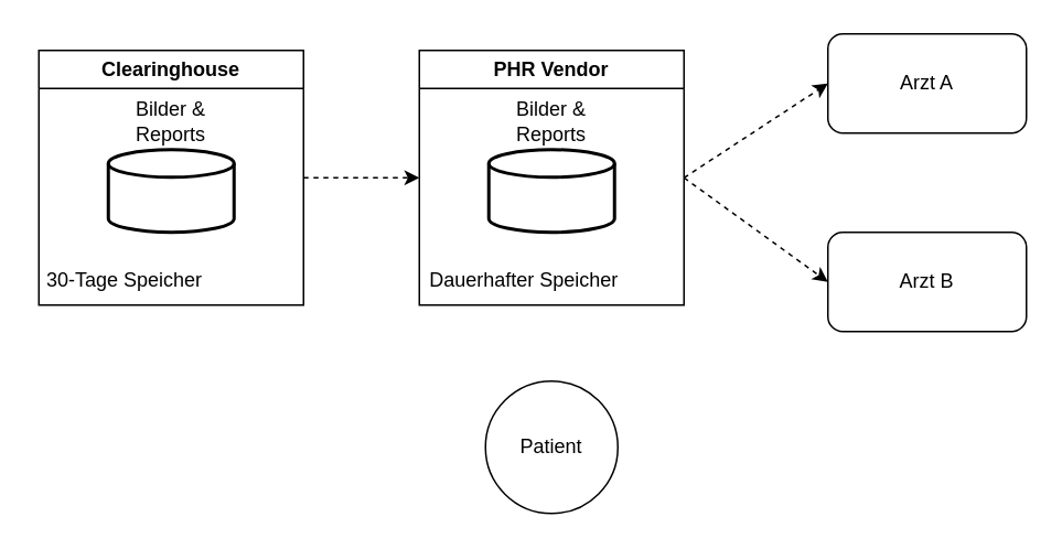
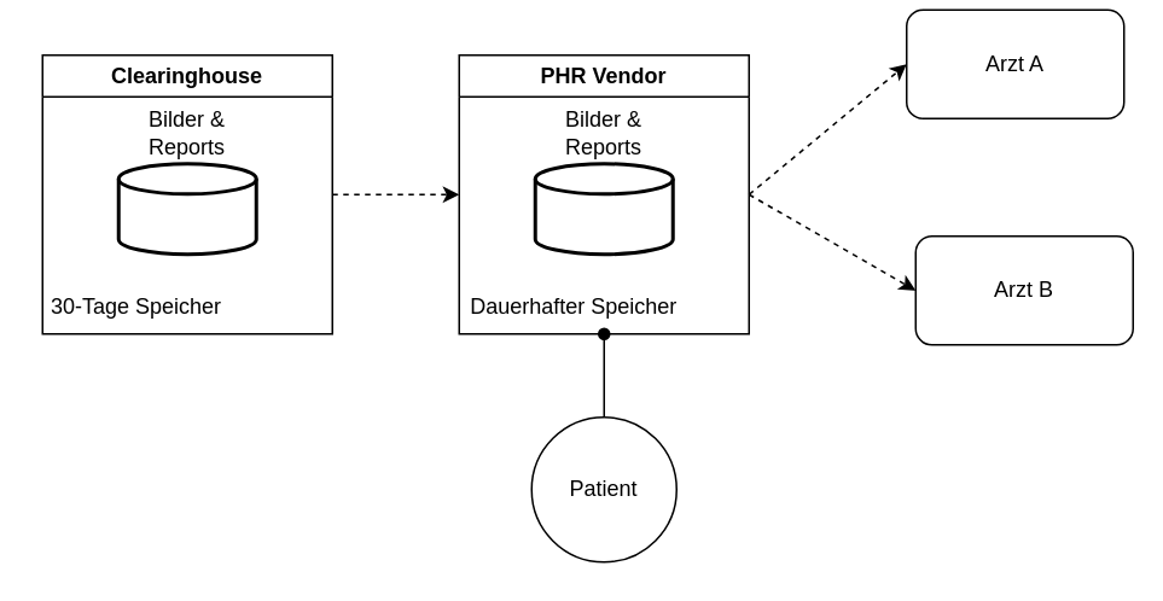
  <mxCell id="0" />
  <mxCell id="1" parent="0" />
  <mxCell id="2" style="edgeStyle=none;html=1;exitX=1;exitY=0.5;exitDx=0;exitDy=0;entryX=0;entryY=0.5;entryDx=0;entryDy=0;dashed=1;" edge="1" parent="1" source="3" target="8"><mxGeometry relative="1" as="geometry" /></mxCell>
  <mxCell id="3" value="Clearinghouse" style="swimlane;whiteSpace=wrap;html=1;" vertex="1" parent="1"><mxGeometry x="23" y="30" width="160" height="154" as="geometry" /></mxCell>
  <mxCell id="4" value="Bilder &amp;amp; Reports" style="strokeWidth=2;html=1;shape=mxgraph.flowchart.database;whiteSpace=wrap;labelPosition=center;verticalLabelPosition=top;align=center;verticalAlign=bottom;" vertex="1" parent="3"><mxGeometry x="42" y="60" width="76" height="50" as="geometry" /></mxCell>
  <mxCell id="5" value="30-Tage Speicher" style="text;html=1;strokeColor=none;fillColor=none;align=center;verticalAlign=middle;whiteSpace=wrap;rounded=0;" vertex="1" parent="3"><mxGeometry x="-3" y="124" width="110" height="30" as="geometry" /></mxCell>
  <mxCell id="6" style="edgeStyle=none;html=1;exitX=1;exitY=0.5;exitDx=0;exitDy=0;entryX=0;entryY=0.5;entryDx=0;entryDy=0;dashed=1;" edge="1" parent="1" source="8" target="12"><mxGeometry relative="1" as="geometry" /></mxCell>
  <mxCell id="7" style="edgeStyle=none;html=1;exitX=1;exitY=0.5;exitDx=0;exitDy=0;entryX=0;entryY=0.5;entryDx=0;entryDy=0;dashed=1;" edge="1" parent="1" source="8" target="13"><mxGeometry relative="1" as="geometry" /></mxCell>
  <mxCell id="8" value="PHR Vendor" style="swimlane;whiteSpace=wrap;html=1;" vertex="1" parent="1"><mxGeometry x="253" y="30" width="160" height="154" as="geometry" /></mxCell>
  <mxCell id="9" value="Bilder &amp;amp; Reports" style="strokeWidth=2;html=1;shape=mxgraph.flowchart.database;whiteSpace=wrap;labelPosition=center;verticalLabelPosition=top;align=center;verticalAlign=bottom;" vertex="1" parent="8"><mxGeometry x="42" y="60" width="76" height="50" as="geometry" /></mxCell>
  <mxCell id="10" value="Dauerhafter Speicher" style="text;html=1;strokeColor=none;fillColor=none;align=center;verticalAlign=middle;whiteSpace=wrap;rounded=0;" vertex="1" parent="8"><mxGeometry x="-3" y="124" width="133" height="30" as="geometry" /></mxCell>
  <mxCell id="11" value="" style="endArrow=block;html=1;endFill=1;startArrow=none;startFill=1;edgeStyle=elbowEdgeStyle;elbow=vertical;exitX=0.5;exitY=1;exitDx=0;exitDy=0;" edge="1" parent="1" source="15"><mxGeometry width="160" relative="1" as="geometry"><mxPoint x="320" y="290" as="sourcePoint" /><mxPoint x="333" y="260" as="targetPoint" /></mxGeometry></mxCell>
- <mxCell id="12" value="Arzt A" style="rounded=1;whiteSpace=wrap;html=1;" vertex="1" parent="1"><mxGeometry x="500" y="20" width="120" height="60" as="geometry" /></mxCell>
- <mxCell id="13" value="Arzt B" style="rounded=1;whiteSpace=wrap;html=1;" vertex="1" parent="1"><mxGeometry x="500" y="140" width="120" height="60" as="geometry" /></mxCell>
+ <mxCell id="12" value="Arzt A" style="rounded=1;whiteSpace=wrap;html=1;" vertex="1" parent="1"><mxGeometry x="500" y="5" width="120" height="60" as="geometry" /></mxCell>
+ <mxCell id="13" value="Arzt B" style="rounded=1;whiteSpace=wrap;html=1;" vertex="1" parent="1"><mxGeometry x="505" y="130" width="120" height="60" as="geometry" /></mxCell>
+ <mxCell id="14" value="" style="endArrow=none;html=1;endFill=1;startArrow=oval;startFill=1;edgeStyle=elbowEdgeStyle;elbow=vertical;exitX=0.5;exitY=1;exitDx=0;exitDy=0;" edge="1" parent="1" source="8" target="15"><mxGeometry width="160" relative="1" as="geometry"><mxPoint x="333" y="184" as="sourcePoint" /><mxPoint x="333" y="260" as="targetPoint" /></mxGeometry></mxCell>
  <mxCell id="15" value="Patient" style="ellipse;whiteSpace=wrap;html=1;aspect=fixed;" vertex="1" parent="1"><mxGeometry x="293" y="230" width="80" height="80" as="geometry" /></mxCell>
